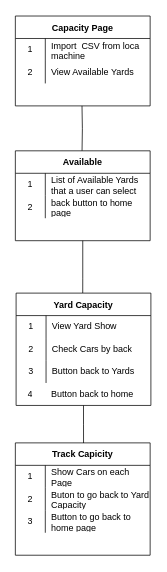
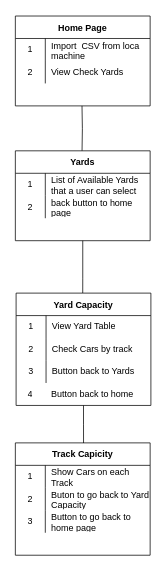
  <mxCell id="0" />
  <mxCell id="1" parent="0" />
  <mxCell id="2" style="edgeStyle=orthogonalEdgeStyle;rounded=0;orthogonalLoop=1;jettySize=auto;html=1;entryX=0.494;entryY=0.083;entryDx=0;entryDy=0;entryPerimeter=0;" edge="1" parent="1" target="11"><mxGeometry relative="1" as="geometry"><mxPoint x="109" y="140" as="sourcePoint" /></mxGeometry></mxCell>
- <mxCell id="3" value="Capacity Page" style="shape=table;startSize=30;container=1;collapsible=0;childLayout=tableLayout;fixedRows=1;rowLines=0;fontStyle=1;" vertex="1" parent="1"><mxGeometry x="20" y="20" width="180" height="120" as="geometry" /></mxCell>
+ <mxCell id="3" value="Home Page" style="shape=table;startSize=30;container=1;collapsible=0;childLayout=tableLayout;fixedRows=1;rowLines=0;fontStyle=1;" vertex="1" parent="1"><mxGeometry x="20" y="20" width="180" height="120" as="geometry" /></mxCell>
  <mxCell id="4" value="" style="shape=tableRow;horizontal=0;startSize=0;swimlaneHead=0;swimlaneBody=0;top=0;left=0;bottom=0;right=0;collapsible=0;dropTarget=0;fillColor=none;points=[[0,0.5],[1,0.5]];portConstraint=eastwest;" vertex="1" parent="3"><mxGeometry y="30" width="180" height="30" as="geometry" /></mxCell>
  <mxCell id="5" value="1" style="shape=partialRectangle;html=1;whiteSpace=wrap;connectable=0;fillColor=none;top=0;left=0;bottom=0;right=0;overflow=hidden;pointerEvents=1;" vertex="1" parent="4"><mxGeometry width="40" height="30" as="geometry"><mxRectangle width="40" height="30" as="alternateBounds" /></mxGeometry></mxCell>
  <mxCell id="6" value="Import&amp;nbsp; CSV from loca machine" style="shape=partialRectangle;html=1;whiteSpace=wrap;connectable=0;fillColor=none;top=0;left=0;bottom=0;right=0;align=left;spacingLeft=6;overflow=hidden;" vertex="1" parent="4"><mxGeometry x="40" width="140" height="30" as="geometry"><mxRectangle width="140" height="30" as="alternateBounds" /></mxGeometry></mxCell>
  <mxCell id="7" value="" style="shape=tableRow;horizontal=0;startSize=0;swimlaneHead=0;swimlaneBody=0;top=0;left=0;bottom=0;right=0;collapsible=0;dropTarget=0;fillColor=none;points=[[0,0.5],[1,0.5]];portConstraint=eastwest;" vertex="1" parent="3"><mxGeometry y="60" width="180" height="30" as="geometry" /></mxCell>
  <mxCell id="8" value="2" style="shape=partialRectangle;html=1;whiteSpace=wrap;connectable=0;fillColor=none;top=0;left=0;bottom=0;right=0;overflow=hidden;" vertex="1" parent="7"><mxGeometry width="40" height="30" as="geometry"><mxRectangle width="40" height="30" as="alternateBounds" /></mxGeometry></mxCell>
- <mxCell id="9" value="View Available Yards" style="shape=partialRectangle;html=1;whiteSpace=wrap;connectable=0;fillColor=none;top=0;left=0;bottom=0;right=0;align=left;spacingLeft=6;overflow=hidden;" vertex="1" parent="7"><mxGeometry x="40" width="140" height="30" as="geometry"><mxRectangle width="140" height="30" as="alternateBounds" /></mxGeometry></mxCell>
+ <mxCell id="9" value="View Check Yards" style="shape=partialRectangle;html=1;whiteSpace=wrap;connectable=0;fillColor=none;top=0;left=0;bottom=0;right=0;align=left;spacingLeft=6;overflow=hidden;" vertex="1" parent="7"><mxGeometry x="40" width="140" height="30" as="geometry"><mxRectangle width="140" height="30" as="alternateBounds" /></mxGeometry></mxCell>
  <mxCell id="10" style="edgeStyle=orthogonalEdgeStyle;rounded=0;orthogonalLoop=1;jettySize=auto;html=1;entryX=0.494;entryY=0;entryDx=0;entryDy=0;entryPerimeter=0;" edge="1" parent="1" source="11" target="20"><mxGeometry relative="1" as="geometry"><mxPoint x="110" y="380" as="targetPoint" /></mxGeometry></mxCell>
- <mxCell id="11" value="Available" style="shape=table;startSize=30;container=1;collapsible=0;childLayout=tableLayout;fixedRows=1;rowLines=0;fontStyle=1;" vertex="1" parent="1"><mxGeometry x="20" y="200" width="180" height="120" as="geometry" /></mxCell>
+ <mxCell id="11" value="Yards" style="shape=table;startSize=30;container=1;collapsible=0;childLayout=tableLayout;fixedRows=1;rowLines=0;fontStyle=1;" vertex="1" parent="1"><mxGeometry x="20" y="200" width="180" height="120" as="geometry" /></mxCell>
  <mxCell id="12" value="" style="shape=tableRow;horizontal=0;startSize=0;swimlaneHead=0;swimlaneBody=0;top=0;left=0;bottom=0;right=0;collapsible=0;dropTarget=0;fillColor=none;points=[[0,0.5],[1,0.5]];portConstraint=eastwest;" vertex="1" parent="11"><mxGeometry y="30" width="180" height="30" as="geometry" /></mxCell>
  <mxCell id="13" value="1" style="shape=partialRectangle;html=1;whiteSpace=wrap;connectable=0;fillColor=none;top=0;left=0;bottom=0;right=0;overflow=hidden;pointerEvents=1;" vertex="1" parent="12"><mxGeometry width="40" height="30" as="geometry"><mxRectangle width="40" height="30" as="alternateBounds" /></mxGeometry></mxCell>
  <mxCell id="14" value="List of Available Yards that a user can select" style="shape=partialRectangle;html=1;whiteSpace=wrap;connectable=0;fillColor=none;top=0;left=0;bottom=0;right=0;align=left;spacingLeft=6;overflow=hidden;" vertex="1" parent="12"><mxGeometry x="40" width="140" height="30" as="geometry"><mxRectangle width="140" height="30" as="alternateBounds" /></mxGeometry></mxCell>
  <mxCell id="15" value="" style="shape=tableRow;horizontal=0;startSize=0;swimlaneHead=0;swimlaneBody=0;top=0;left=0;bottom=0;right=0;collapsible=0;dropTarget=0;fillColor=none;points=[[0,0.5],[1,0.5]];portConstraint=eastwest;" vertex="1" parent="11"><mxGeometry y="60" width="180" height="30" as="geometry" /></mxCell>
  <mxCell id="16" value="2" style="shape=partialRectangle;html=1;whiteSpace=wrap;connectable=0;fillColor=none;top=0;left=0;bottom=0;right=0;overflow=hidden;" vertex="1" parent="15"><mxGeometry width="40" height="30" as="geometry"><mxRectangle width="40" height="30" as="alternateBounds" /></mxGeometry></mxCell>
  <mxCell id="17" value="back button to home page" style="shape=partialRectangle;html=1;whiteSpace=wrap;connectable=0;fillColor=none;top=0;left=0;bottom=0;right=0;align=left;spacingLeft=6;overflow=hidden;" vertex="1" parent="15"><mxGeometry x="40" width="140" height="30" as="geometry"><mxRectangle width="140" height="30" as="alternateBounds" /></mxGeometry></mxCell>
  <mxCell id="18" style="edgeStyle=orthogonalEdgeStyle;rounded=0;orthogonalLoop=1;jettySize=auto;html=1;entryX=0.506;entryY=0.067;entryDx=0;entryDy=0;entryPerimeter=0;endArrow=open;" edge="1" parent="1" source="19" target="32"><mxGeometry relative="1" as="geometry" /></mxCell>
  <mxCell id="19" value="Yard Capacity" style="shape=table;startSize=30;container=1;collapsible=0;childLayout=tableLayout;fixedRows=1;rowLines=0;fontStyle=1;" vertex="1" parent="1"><mxGeometry x="21" y="390" width="180" height="150" as="geometry" /></mxCell>
  <mxCell id="20" value="" style="shape=tableRow;horizontal=0;startSize=0;swimlaneHead=0;swimlaneBody=0;top=0;left=0;bottom=0;right=0;collapsible=0;dropTarget=0;fillColor=none;points=[[0,0.5],[1,0.5]];portConstraint=eastwest;" vertex="1" parent="19"><mxGeometry y="30" width="180" height="30" as="geometry" /></mxCell>
  <mxCell id="21" value="1" style="shape=partialRectangle;html=1;whiteSpace=wrap;connectable=0;fillColor=none;top=0;left=0;bottom=0;right=0;overflow=hidden;pointerEvents=1;" vertex="1" parent="20"><mxGeometry width="40" height="30" as="geometry"><mxRectangle width="40" height="30" as="alternateBounds" /></mxGeometry></mxCell>
- <mxCell id="22" value="View Yard Show" style="shape=partialRectangle;html=1;whiteSpace=wrap;connectable=0;fillColor=none;top=0;left=0;bottom=0;right=0;align=left;spacingLeft=6;overflow=hidden;" vertex="1" parent="20"><mxGeometry x="40" width="140" height="30" as="geometry"><mxRectangle width="140" height="30" as="alternateBounds" /></mxGeometry></mxCell>
+ <mxCell id="22" value="View Yard Table" style="shape=partialRectangle;html=1;whiteSpace=wrap;connectable=0;fillColor=none;top=0;left=0;bottom=0;right=0;align=left;spacingLeft=6;overflow=hidden;" vertex="1" parent="20"><mxGeometry x="40" width="140" height="30" as="geometry"><mxRectangle width="140" height="30" as="alternateBounds" /></mxGeometry></mxCell>
  <mxCell id="23" value="" style="shape=tableRow;horizontal=0;startSize=0;swimlaneHead=0;swimlaneBody=0;top=0;left=0;bottom=0;right=0;collapsible=0;dropTarget=0;fillColor=none;points=[[0,0.5],[1,0.5]];portConstraint=eastwest;" vertex="1" parent="19"><mxGeometry y="60" width="180" height="30" as="geometry" /></mxCell>
  <mxCell id="24" value="2" style="shape=partialRectangle;html=1;whiteSpace=wrap;connectable=0;fillColor=none;top=0;left=0;bottom=0;right=0;overflow=hidden;" vertex="1" parent="23"><mxGeometry width="40" height="30" as="geometry"><mxRectangle width="40" height="30" as="alternateBounds" /></mxGeometry></mxCell>
- <mxCell id="25" value="Check Cars by back" style="shape=partialRectangle;html=1;whiteSpace=wrap;connectable=0;fillColor=none;top=0;left=0;bottom=0;right=0;align=left;spacingLeft=6;overflow=hidden;" vertex="1" parent="23"><mxGeometry x="40" width="140" height="30" as="geometry"><mxRectangle width="140" height="30" as="alternateBounds" /></mxGeometry></mxCell>
+ <mxCell id="25" value="Check Cars by track" style="shape=partialRectangle;html=1;whiteSpace=wrap;connectable=0;fillColor=none;top=0;left=0;bottom=0;right=0;align=left;spacingLeft=6;overflow=hidden;" vertex="1" parent="23"><mxGeometry x="40" width="140" height="30" as="geometry"><mxRectangle width="140" height="30" as="alternateBounds" /></mxGeometry></mxCell>
  <mxCell id="26" value="" style="shape=tableRow;horizontal=0;startSize=0;swimlaneHead=0;swimlaneBody=0;top=0;left=0;bottom=0;right=0;collapsible=0;dropTarget=0;fillColor=none;points=[[0,0.5],[1,0.5]];portConstraint=eastwest;" vertex="1" parent="19"><mxGeometry y="90" width="180" height="30" as="geometry" /></mxCell>
  <mxCell id="27" value="3" style="shape=partialRectangle;html=1;whiteSpace=wrap;connectable=0;fillColor=none;top=0;left=0;bottom=0;right=0;overflow=hidden;" vertex="1" parent="26"><mxGeometry width="40" height="30" as="geometry"><mxRectangle width="40" height="30" as="alternateBounds" /></mxGeometry></mxCell>
  <mxCell id="28" value="Button back to Yards&amp;nbsp;" style="shape=partialRectangle;html=1;whiteSpace=wrap;connectable=0;fillColor=none;top=0;left=0;bottom=0;right=0;align=left;spacingLeft=6;overflow=hidden;" vertex="1" parent="26"><mxGeometry x="40" width="140" height="30" as="geometry"><mxRectangle width="140" height="30" as="alternateBounds" /></mxGeometry></mxCell>
  <mxCell id="29" value="" style="shape=tableRow;horizontal=0;startSize=0;swimlaneHead=0;swimlaneBody=0;top=0;left=0;bottom=0;right=0;collapsible=0;dropTarget=0;fillColor=none;points=[[0,0.5],[1,0.5]];portConstraint=eastwest;" vertex="1" parent="1"><mxGeometry x="20" y="510" width="180" height="30" as="geometry" /></mxCell>
  <mxCell id="30" value="4" style="shape=partialRectangle;html=1;whiteSpace=wrap;connectable=0;fillColor=none;top=0;left=0;bottom=0;right=0;overflow=hidden;" vertex="1" parent="29"><mxGeometry width="40" height="30" as="geometry"><mxRectangle width="40" height="30" as="alternateBounds" /></mxGeometry></mxCell>
  <mxCell id="31" value="Button back to home&amp;nbsp;" style="shape=partialRectangle;html=1;whiteSpace=wrap;connectable=0;fillColor=none;top=0;left=0;bottom=0;right=0;align=left;spacingLeft=6;overflow=hidden;" vertex="1" parent="29"><mxGeometry x="40" width="140" height="30" as="geometry"><mxRectangle width="140" height="30" as="alternateBounds" /></mxGeometry></mxCell>
  <mxCell id="32" value="Track Capicity" style="shape=table;startSize=30;container=1;collapsible=0;childLayout=tableLayout;fixedRows=1;rowLines=0;fontStyle=1;" vertex="1" parent="1"><mxGeometry x="20" y="590" width="180" height="150" as="geometry" /></mxCell>
  <mxCell id="33" value="" style="shape=tableRow;horizontal=0;startSize=0;swimlaneHead=0;swimlaneBody=0;top=0;left=0;bottom=0;right=0;collapsible=0;dropTarget=0;fillColor=none;points=[[0,0.5],[1,0.5]];portConstraint=eastwest;" vertex="1" parent="32"><mxGeometry y="30" width="180" height="30" as="geometry" /></mxCell>
  <mxCell id="34" value="1" style="shape=partialRectangle;html=1;whiteSpace=wrap;connectable=0;fillColor=none;top=0;left=0;bottom=0;right=0;overflow=hidden;pointerEvents=1;" vertex="1" parent="33"><mxGeometry width="40" height="30" as="geometry"><mxRectangle width="40" height="30" as="alternateBounds" /></mxGeometry></mxCell>
- <mxCell id="35" value="Show Cars on each Page" style="shape=partialRectangle;html=1;whiteSpace=wrap;connectable=0;fillColor=none;top=0;left=0;bottom=0;right=0;align=left;spacingLeft=6;overflow=hidden;" vertex="1" parent="33"><mxGeometry x="40" width="140" height="30" as="geometry"><mxRectangle width="140" height="30" as="alternateBounds" /></mxGeometry></mxCell>
+ <mxCell id="35" value="Show Cars on each Track" style="shape=partialRectangle;html=1;whiteSpace=wrap;connectable=0;fillColor=none;top=0;left=0;bottom=0;right=0;align=left;spacingLeft=6;overflow=hidden;" vertex="1" parent="33"><mxGeometry x="40" width="140" height="30" as="geometry"><mxRectangle width="140" height="30" as="alternateBounds" /></mxGeometry></mxCell>
  <mxCell id="36" value="" style="shape=tableRow;horizontal=0;startSize=0;swimlaneHead=0;swimlaneBody=0;top=0;left=0;bottom=0;right=0;collapsible=0;dropTarget=0;fillColor=none;points=[[0,0.5],[1,0.5]];portConstraint=eastwest;" vertex="1" parent="32"><mxGeometry y="60" width="180" height="30" as="geometry" /></mxCell>
  <mxCell id="37" value="2" style="shape=partialRectangle;html=1;whiteSpace=wrap;connectable=0;fillColor=none;top=0;left=0;bottom=0;right=0;overflow=hidden;" vertex="1" parent="36"><mxGeometry width="40" height="30" as="geometry"><mxRectangle width="40" height="30" as="alternateBounds" /></mxGeometry></mxCell>
  <mxCell id="38" value="Buton to go back to Yard Capacity" style="shape=partialRectangle;html=1;whiteSpace=wrap;connectable=0;fillColor=none;top=0;left=0;bottom=0;right=0;align=left;spacingLeft=6;overflow=hidden;" vertex="1" parent="36"><mxGeometry x="40" width="140" height="30" as="geometry"><mxRectangle width="140" height="30" as="alternateBounds" /></mxGeometry></mxCell>
  <mxCell id="39" value="" style="shape=tableRow;horizontal=0;startSize=0;swimlaneHead=0;swimlaneBody=0;top=0;left=0;bottom=0;right=0;collapsible=0;dropTarget=0;fillColor=none;points=[[0,0.5],[1,0.5]];portConstraint=eastwest;" vertex="1" parent="32"><mxGeometry y="90" width="180" height="30" as="geometry" /></mxCell>
  <mxCell id="40" value="3" style="shape=partialRectangle;html=1;whiteSpace=wrap;connectable=0;fillColor=none;top=0;left=0;bottom=0;right=0;overflow=hidden;" vertex="1" parent="39"><mxGeometry width="40" height="30" as="geometry"><mxRectangle width="40" height="30" as="alternateBounds" /></mxGeometry></mxCell>
  <mxCell id="41" value="Button to go back to home page" style="shape=partialRectangle;html=1;whiteSpace=wrap;connectable=0;fillColor=none;top=0;left=0;bottom=0;right=0;align=left;spacingLeft=6;overflow=hidden;" vertex="1" parent="39"><mxGeometry x="40" width="140" height="30" as="geometry"><mxRectangle width="140" height="30" as="alternateBounds" /></mxGeometry></mxCell>
